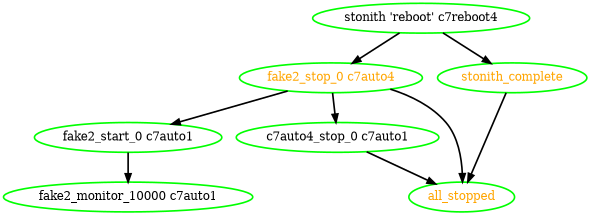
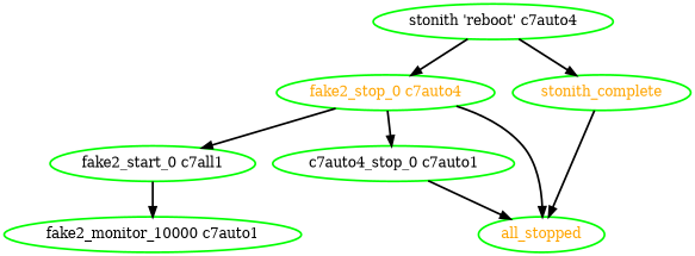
  digraph {
    node [color=green fontcolor=black style=bold]
    edge [style=bold]
    all_stopped [fontcolor=orange]
    "c7auto4_stop_0 c7auto1"
-   "fake2_start_0 c7auto1"
+   "fake2_start_0 c7auto1" [label="fake2_start_0 c7all1"]
    "fake2_monitor_10000 c7auto1"
    "fake2_stop_0 c7auto4" [fontcolor=orange]
-   "stonith 'reboot' c7auto4" [label="stonith 'reboot' c7reboot4"]
+   "stonith 'reboot' c7auto4"
    stonith_complete [fontcolor=orange]
    "c7auto4_stop_0 c7auto1" -> all_stopped
    "fake2_start_0 c7auto1" -> "fake2_monitor_10000 c7auto1"
    "fake2_stop_0 c7auto4" -> all_stopped
    "fake2_stop_0 c7auto4" -> "c7auto4_stop_0 c7auto1"
    "fake2_stop_0 c7auto4" -> "fake2_start_0 c7auto1"
    "stonith 'reboot' c7auto4" -> "fake2_stop_0 c7auto4"
    "stonith 'reboot' c7auto4" -> stonith_complete
    stonith_complete -> all_stopped
  }
